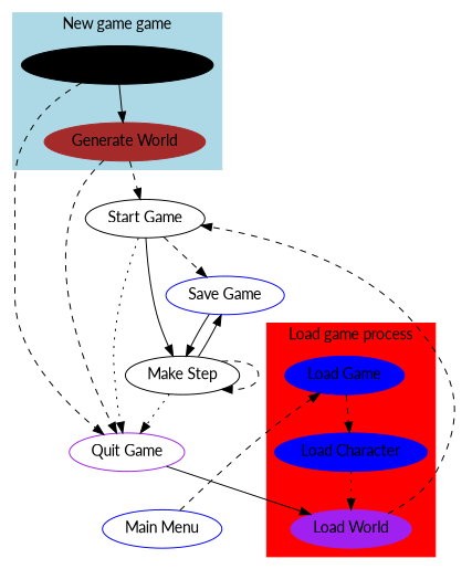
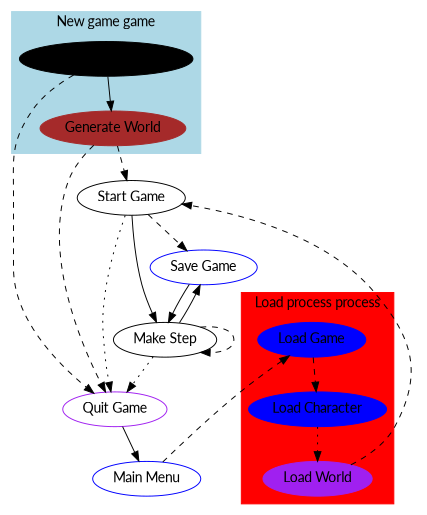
  digraph {
    fontname=Lato
    node [color=blue fontname=Lato]
    edge [fontname=Lato style=dashed]
    n1 [label="Load Game" style=filled]
    n2 [label="Load Character" style=filled]
    n3 [color=purple label="Load World" style=filled]
    n4 [color=black label="Generate Character" style=filled]
    n5 [color=brown label="Generate World" style=filled]
    n6 [color=black label="Start Game"]
    n7 [color=purple label="Quit Game"]
    n8 [label="Main Menu"]
    n9 [label="Save Game"]
    n10 [color=black label="Make Step"]
    subgraph cluster_1 {
      color=red
-     label="Load game process"
+     label="Load process process"
      style=filled
      n1
      n2
      n3
    }
    subgraph cluster_2 {
      color=lightblue
      label="New game game"
      style=filled
      n4
      n5
    }
    n1 -> n2
    n2 -> n3 [style=dotted]
    n3 -> n6
    n4 -> n5 [style=solid]
    n4 -> n7
    n5 -> n6
    n5 -> n7
    n6 -> n7 [style=dotted]
    n6 -> n9
    n6 -> n10 [style=solid]
-   n7 -> n3 [style=solid]
+   n7 -> n8 [style=solid]
    n8 -> n1
    n9 -> n10 [style=solid]
    n10 -> n7 [style=dotted]
    n10 -> n9 [style=solid]
    n10 -> n10
  }
